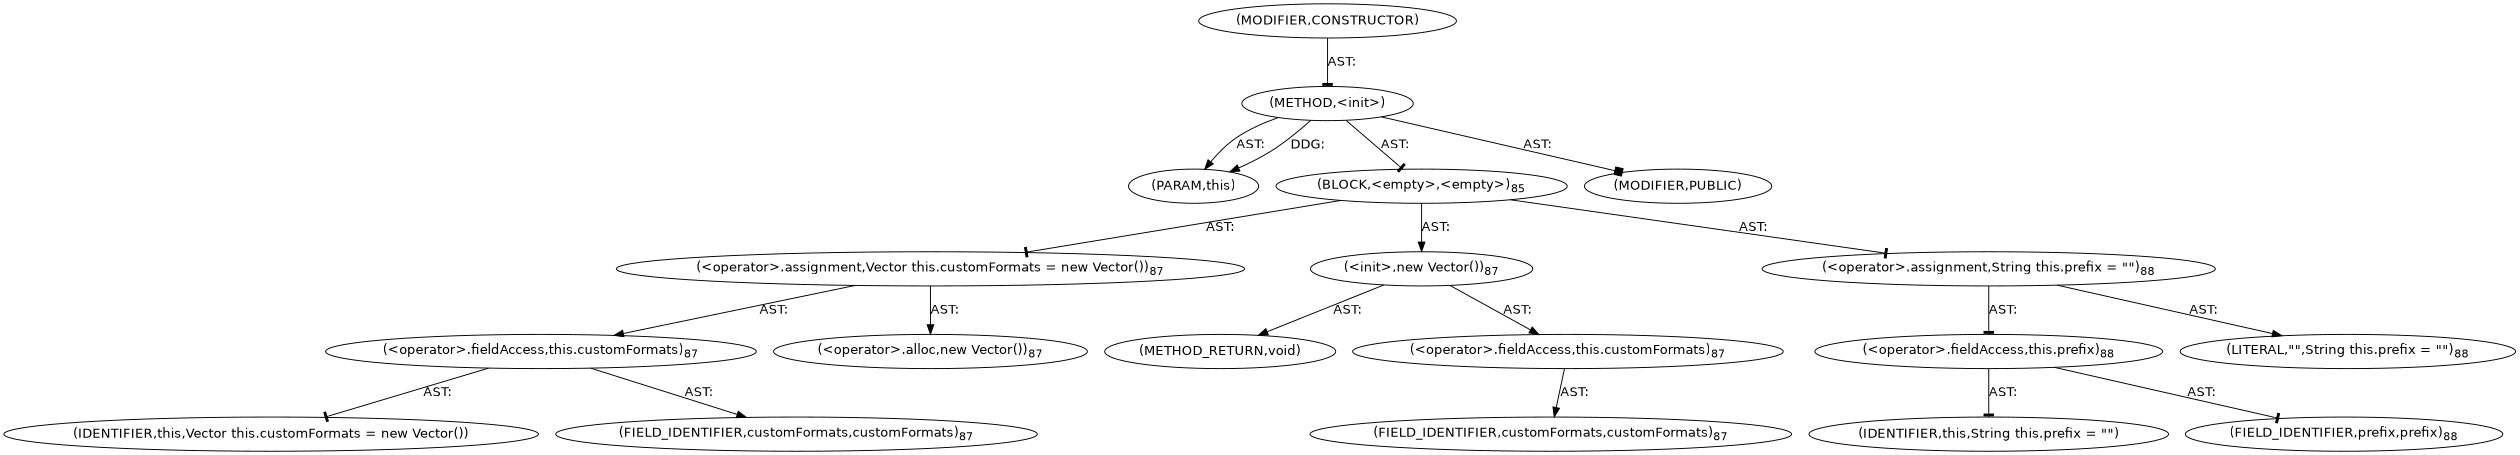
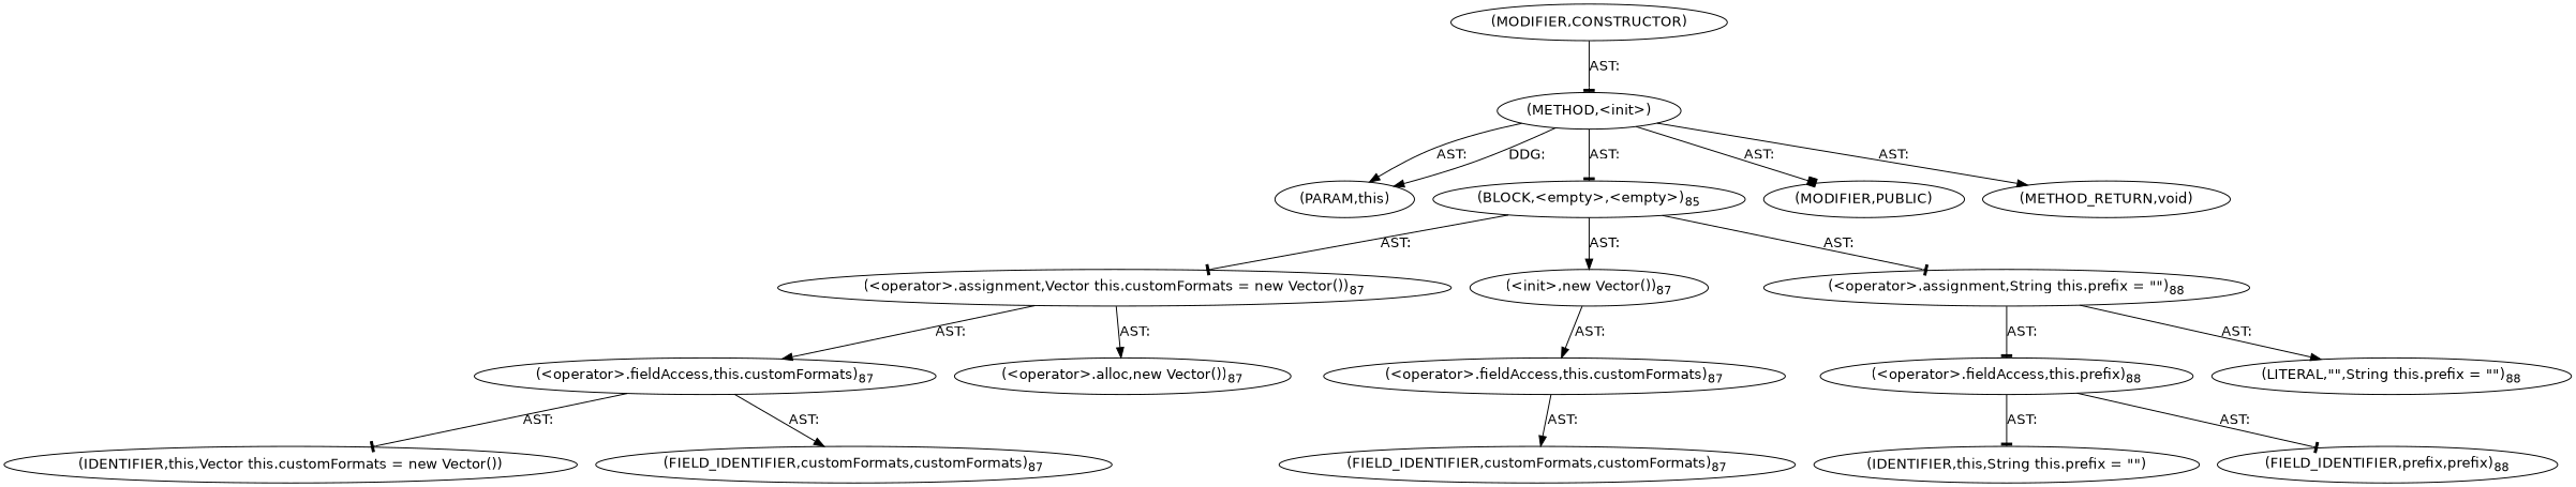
  digraph {
    fontname="DejaVu Sans"
    node [fontname="DejaVu Sans"]
    edge [arrowhead=normal fontname="DejaVu Sans"]
    n1 [label=<(METHOD,&lt;init&gt;)>]
    n2 [label=<(PARAM,this)>]
    n3 [label=<(BLOCK,&lt;empty&gt;,&lt;empty&gt;)<SUB>85</SUB>>]
    n4 [label=<(MODIFIER,PUBLIC)>]
    n5 [label=<(METHOD_RETURN,void)>]
    n6 [label=<(&lt;operator&gt;.assignment,Vector this.customFormats = new Vector())<SUB>87</SUB>>]
    n7 [label=<(&lt;init&gt;,new Vector())<SUB>87</SUB>>]
    n8 [label=<(&lt;operator&gt;.assignment,String this.prefix = &quot;&quot;)<SUB>88</SUB>>]
    n9 [label=<(MODIFIER,CONSTRUCTOR)>]
    n10 [label=<(&lt;operator&gt;.fieldAccess,this.customFormats)<SUB>87</SUB>>]
    n11 [label=<(&lt;operator&gt;.alloc,new Vector())<SUB>87</SUB>>]
    n12 [label=<(&lt;operator&gt;.fieldAccess,this.customFormats)<SUB>87</SUB>>]
    n13 [label=<(&lt;operator&gt;.fieldAccess,this.prefix)<SUB>88</SUB>>]
    n14 [label=<(LITERAL,&quot;&quot;,String this.prefix = &quot;&quot;)<SUB>88</SUB>>]
    n15 [label=<(IDENTIFIER,this,Vector this.customFormats = new Vector())>]
    n16 [label=<(FIELD_IDENTIFIER,customFormats,customFormats)<SUB>87</SUB>>]
    n17 [label=<(FIELD_IDENTIFIER,customFormats,customFormats)<SUB>87</SUB>>]
    n18 [label=<(IDENTIFIER,this,String this.prefix = &quot;&quot;)>]
    n19 [label=<(FIELD_IDENTIFIER,prefix,prefix)<SUB>88</SUB>>]
    n1 -> n2 [label="AST: "]
    n1 -> n2 [label="DDG: "]
    n1 -> n3 [arrowhead=tee label="AST: "]
    n1 -> n4 [arrowhead=box label="AST: "]
-   n7 -> n5 [label="AST: "]
+   n1 -> n5 [label="AST: "]
    n3 -> n6 [arrowhead=tee label="AST: "]
    n3 -> n7 [label="AST: "]
    n3 -> n8 [arrowhead=tee label="AST: "]
    n6 -> n10 [label="AST: "]
    n6 -> n11 [label="AST: "]
    n7 -> n12 [label="AST: "]
    n8 -> n13 [arrowhead=tee label="AST: "]
    n8 -> n14 [label="AST: "]
    n9 -> n1 [arrowhead=tee label="AST: "]
    n10 -> n15 [arrowhead=tee label="AST: "]
    n10 -> n16 [label="AST: "]
    n12 -> n17 [label="AST: "]
    n13 -> n18 [arrowhead=tee label="AST: "]
    n13 -> n19 [arrowhead=tee label="AST: "]
  }
